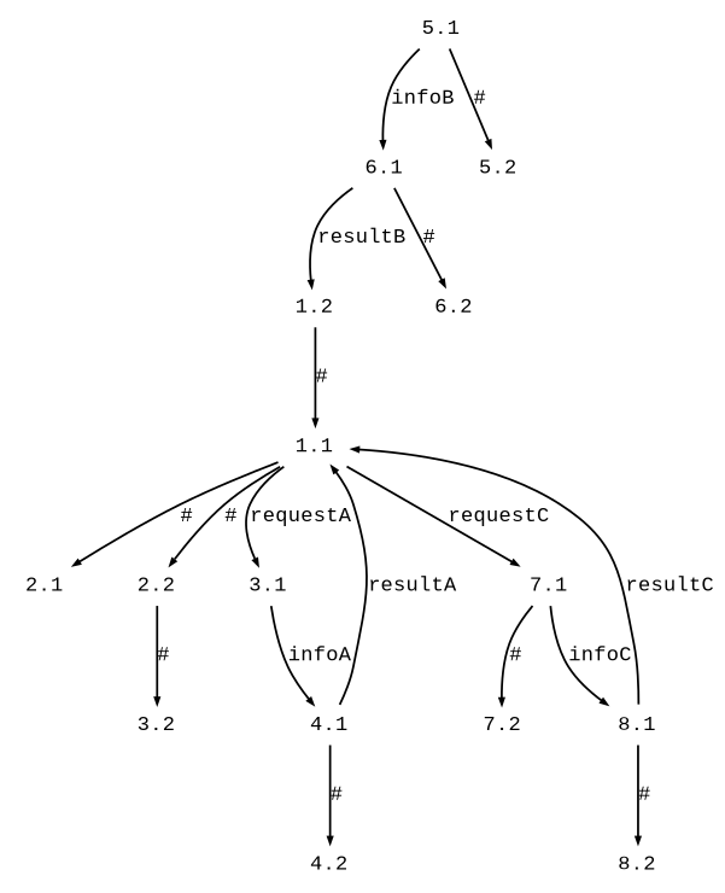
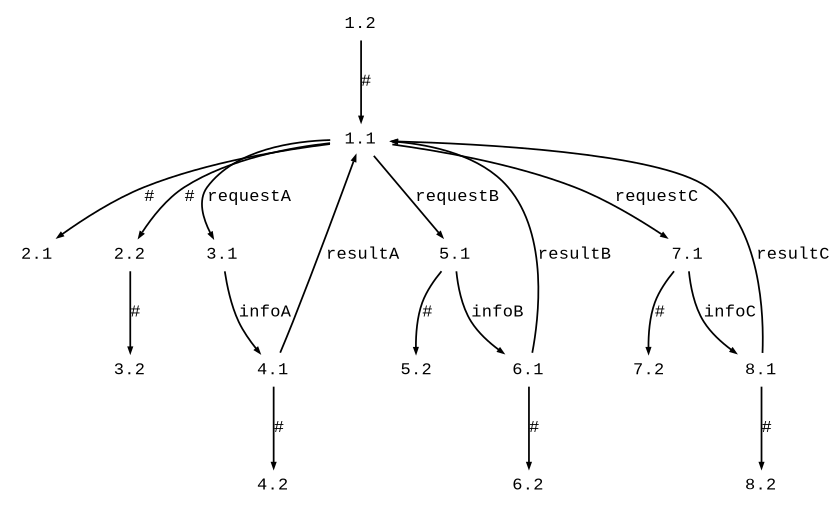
  digraph {
    fontname="Liberation Mono"
    rankdir=TB
    node [fontname="Liberation Mono" fontsize=10 shape=plaintext]
    edge [arrowsize=0.3 fontname="Liberation Mono" fontsize=10]
    1.1 [height=.2 width=.3]
    2.1 [height=.2 width=.3]
    2.2 [height=.2 width=.3]
    3.1 [height=.2 width=.3]
    5.1 [height=.2 width=.3]
    7.1 [height=.2 width=.3]
    1.2 [height=.2 width=.3]
    3.2 [height=.2 width=.3]
    4.1 [height=.2 width=.3]
    5.2 [height=.2 width=.3]
    6.1 [height=.2 width=.3]
    7.2 [height=.2 width=.3]
    8.1 [height=.2 width=.3]
    4.2 [height=.2 width=.3]
    6.2 [height=.2 width=.3]
    8.2 [height=.2 width=.3]
    1.1 -> 2.1 [label="#"]
    1.1 -> 2.2 [label="#"]
    1.1 -> 3.1 [label=requestA]
+   1.1 -> 5.1 [label=requestB]
    1.1 -> 7.1 [label=requestC]
    2.2 -> 3.2 [label="#"]
    3.1 -> 4.1 [label=infoA]
    5.1 -> 5.2 [label="#"]
    5.1 -> 6.1 [label=infoB]
    7.1 -> 7.2 [label="#"]
    7.1 -> 8.1 [label=infoC]
    1.2 -> 1.1 [label="#"]
    4.1 -> 1.1 [label=resultA]
    4.1 -> 4.2 [label="#"]
-   6.1 -> 1.2 [label=resultB]
+   6.1 -> 1.1 [label=resultB]
    6.1 -> 6.2 [label="#"]
    8.1 -> 1.1 [label=resultC]
    8.1 -> 8.2 [label="#"]
  }
